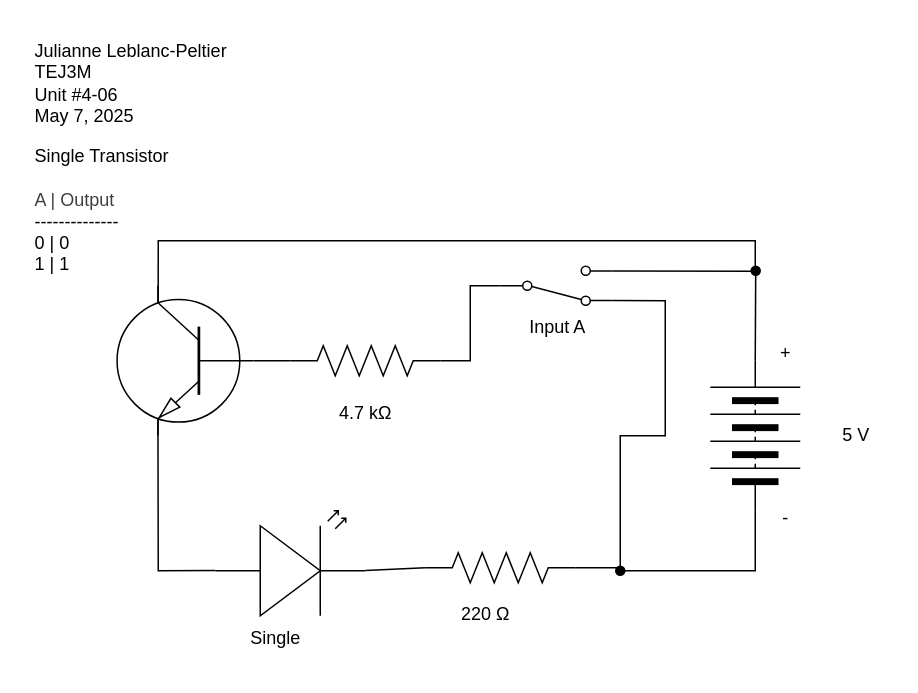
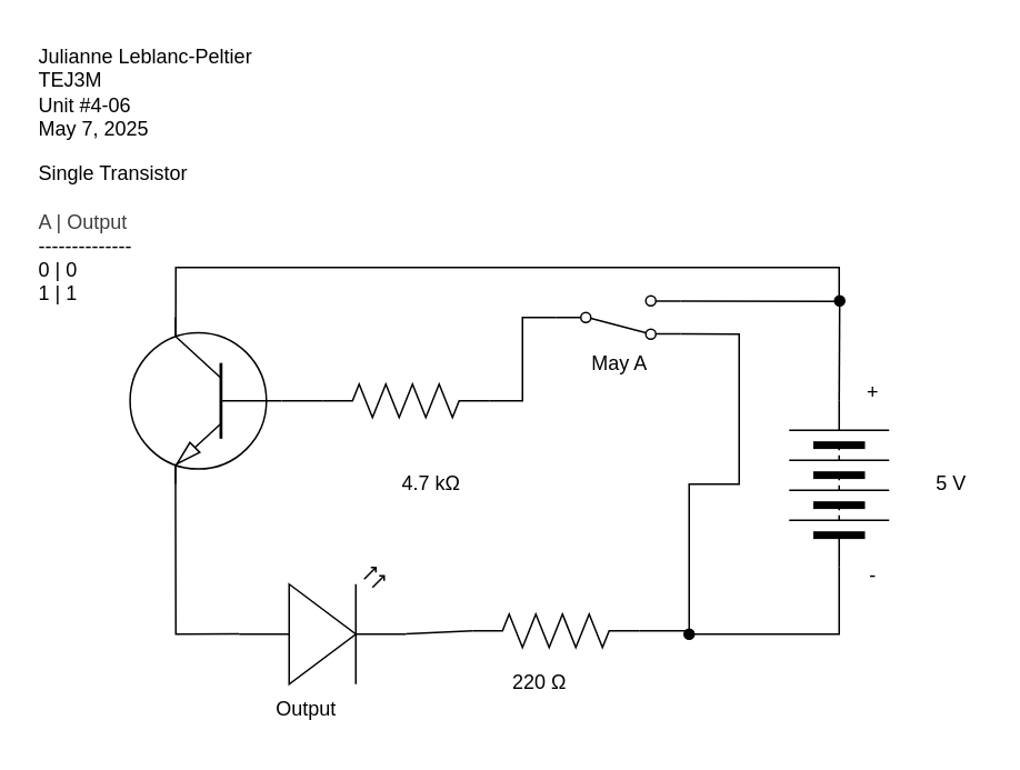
  <mxCell id="0" />
  <mxCell id="1" parent="0" />
  <mxCell id="2" style="edgeStyle=none;html=1;rounded=0;curved=0;endArrow=none;endFill=0;startArrow=oval;startFill=1;entryX=1;entryY=0.88;entryDx=0;entryDy=0;" edge="1" parent="1" target="16"><mxGeometry relative="1" as="geometry"><mxPoint x="413" y="210" as="targetPoint" /><mxPoint x="413" y="380" as="sourcePoint" /><Array as="points"><mxPoint x="413" y="290" /><mxPoint x="443" y="290" /><mxPoint x="443" y="200" /></Array></mxGeometry></mxCell>
  <mxCell id="3" style="edgeStyle=none;html=1;exitX=1;exitY=0.5;exitDx=0;exitDy=0;endArrow=oval;endFill=1;" edge="1" parent="1" source="5"><mxGeometry relative="1" as="geometry"><mxPoint x="503.308" y="180" as="targetPoint" /></mxGeometry></mxCell>
  <mxCell id="4" style="edgeStyle=none;html=1;exitX=0;exitY=0.5;exitDx=0;exitDy=0;rounded=0;curved=0;endArrow=none;endFill=0;" edge="1" parent="1" source="5"><mxGeometry relative="1" as="geometry"><mxPoint x="413" y="380" as="targetPoint" /><Array as="points"><mxPoint x="503" y="380" /></Array></mxGeometry></mxCell>
  <mxCell id="5" value="" style="pointerEvents=1;verticalLabelPosition=bottom;shadow=0;dashed=0;align=center;html=1;verticalAlign=top;shape=mxgraph.electrical.miscellaneous.batteryStack;rotation=-90;" vertex="1" parent="1"><mxGeometry x="453" y="260" width="100" height="60" as="geometry" /></mxCell>
  <mxCell id="6" value="" style="pointerEvents=1;verticalLabelPosition=bottom;shadow=0;dashed=0;align=center;html=1;verticalAlign=top;shape=mxgraph.electrical.resistors.resistor_2;rotation=-180;" vertex="1" parent="1"><mxGeometry x="193" y="230" width="100" height="20" as="geometry" /></mxCell>
  <mxCell id="7" value="" style="verticalLabelPosition=bottom;shadow=0;dashed=0;align=center;html=1;verticalAlign=top;shape=mxgraph.electrical.opto_electronics.led_2;pointerEvents=1;rotation=0;" vertex="1" parent="1"><mxGeometry x="143" y="340" width="100" height="70" as="geometry" /></mxCell>
- <mxCell id="8" value="Single" style="text;html=1;align=center;verticalAlign=middle;resizable=0;points=[];autosize=1;strokeColor=none;fillColor=none;" vertex="1" parent="1"><mxGeometry x="153" y="410" width="60" height="30" as="geometry" /></mxCell>
+ <mxCell id="8" value="Output" style="text;html=1;align=center;verticalAlign=middle;resizable=0;points=[];autosize=1;strokeColor=none;fillColor=none;" vertex="1" parent="1"><mxGeometry x="153" y="410" width="60" height="30" as="geometry" /></mxCell>
  <mxCell id="9" value="5 V" style="text;html=1;align=center;verticalAlign=middle;resizable=0;points=[];autosize=1;strokeColor=none;fillColor=none;" vertex="1" parent="1"><mxGeometry x="550" y="275" width="40" height="30" as="geometry" /></mxCell>
  <mxCell id="10" value="+" style="text;html=1;align=center;verticalAlign=middle;resizable=0;points=[];autosize=1;strokeColor=none;fillColor=none;" vertex="1" parent="1"><mxGeometry x="508" y="220" width="30" height="30" as="geometry" /></mxCell>
  <mxCell id="11" value="-" style="text;html=1;align=center;verticalAlign=middle;resizable=0;points=[];autosize=1;strokeColor=none;fillColor=none;" vertex="1" parent="1"><mxGeometry x="508" y="330" width="30" height="30" as="geometry" /></mxCell>
- <mxCell id="12" value="4.7 kΩ" style="text;html=1;align=center;verticalAlign=middle;resizable=0;points=[];autosize=1;strokeColor=none;fillColor=none;" vertex="1" parent="1"><mxGeometry x="213" y="260" width="60" height="30" as="geometry" /></mxCell>
+ <mxCell id="12" value="4.7 kΩ" style="text;html=1;align=center;verticalAlign=middle;resizable=0;points=[];autosize=1;strokeColor=none;fillColor=none;" vertex="1" parent="1"><mxGeometry x="228" y="275" width="60" height="30" as="geometry" /></mxCell>
  <mxCell id="13" value="Julianne Leblanc-Peltier&lt;div&gt;TEJ3M&lt;/div&gt;&lt;div&gt;Unit #4-06&lt;/div&gt;&lt;div&gt;May 7, 2025&lt;/div&gt;" style="text;html=1;align=left;verticalAlign=middle;resizable=0;points=[];autosize=1;strokeColor=none;fillColor=none;" vertex="1" parent="1"><mxGeometry x="20.5" y="20" width="150" height="70" as="geometry" /></mxCell>
- <mxCell id="14" value="Input A" style="text;html=1;align=center;verticalAlign=middle;resizable=0;points=[];autosize=1;strokeColor=none;fillColor=none;" vertex="1" parent="1"><mxGeometry x="340.5" y="203" width="60" height="30" as="geometry" /></mxCell>
+ <mxCell id="14" value="May A" style="text;html=1;align=center;verticalAlign=middle;resizable=0;points=[];autosize=1;strokeColor=none;fillColor=none;" vertex="1" parent="1"><mxGeometry x="340.5" y="203" width="60" height="30" as="geometry" /></mxCell>
  <mxCell id="15" style="edgeStyle=none;html=1;exitX=1;exitY=0.12;exitDx=0;exitDy=0;endArrow=none;endFill=0;" edge="1" parent="1" source="16"><mxGeometry relative="1" as="geometry"><mxPoint x="503" y="180.385" as="targetPoint" /></mxGeometry></mxCell>
  <mxCell id="16" value="" style="html=1;shape=mxgraph.electrical.electro-mechanical.twoWaySwitch;aspect=fixed;elSwitchState=2;flipV=1;" vertex="1" parent="1"><mxGeometry x="333" y="177" width="75" height="26" as="geometry" /></mxCell>
  <mxCell id="17" value="Single Transistor&lt;div&gt;&lt;span style=&quot;color: rgb(63, 63, 63); background-color: transparent;&quot;&gt;&lt;br&gt;&lt;/span&gt;&lt;/div&gt;&lt;div&gt;&lt;span style=&quot;color: rgb(63, 63, 63); background-color: transparent;&quot;&gt;A | Output&lt;/span&gt;&lt;div&gt;--------------&lt;/div&gt;&lt;div&gt;0 | 0&lt;/div&gt;&lt;div&gt;1 | 1&lt;/div&gt;&lt;/div&gt;" style="text;html=1;align=left;verticalAlign=middle;resizable=0;points=[];autosize=1;strokeColor=none;fillColor=none;" vertex="1" parent="1"><mxGeometry x="20.5" y="90" width="110" height="100" as="geometry" /></mxCell>
  <mxCell id="18" style="edgeStyle=none;html=1;exitX=0;exitY=0.5;exitDx=0;exitDy=0;entryX=0;entryY=0.5;entryDx=0;entryDy=0;entryPerimeter=0;rounded=0;curved=0;endArrow=none;endFill=0;" edge="1" parent="1" source="16" target="6"><mxGeometry relative="1" as="geometry"><Array as="points"><mxPoint x="313" y="190" /><mxPoint x="313" y="240" /></Array></mxGeometry></mxCell>
  <mxCell id="19" style="edgeStyle=none;html=1;exitX=0;exitY=0.5;exitDx=0;exitDy=0;exitPerimeter=0;endArrow=none;endFill=0;" edge="1" parent="1" source="20"><mxGeometry relative="1" as="geometry"><mxPoint x="413" y="378" as="targetPoint" /></mxGeometry></mxCell>
  <mxCell id="20" value="" style="pointerEvents=1;verticalLabelPosition=bottom;shadow=0;dashed=0;align=center;html=1;verticalAlign=top;shape=mxgraph.electrical.resistors.resistor_2;rotation=-180;" vertex="1" parent="1"><mxGeometry x="283" y="368" width="100" height="20" as="geometry" /></mxCell>
  <mxCell id="21" value="220 Ω" style="text;html=1;align=center;verticalAlign=middle;resizable=0;points=[];autosize=1;strokeColor=none;fillColor=none;" vertex="1" parent="1"><mxGeometry x="293" y="394" width="60" height="30" as="geometry" /></mxCell>
  <mxCell id="22" style="edgeStyle=none;html=1;exitX=1;exitY=0.57;exitDx=0;exitDy=0;exitPerimeter=0;entryX=1;entryY=0.5;entryDx=0;entryDy=0;entryPerimeter=0;endArrow=none;endFill=0;" edge="1" parent="1" source="7" target="20"><mxGeometry relative="1" as="geometry" /></mxCell>
  <mxCell id="23" style="edgeStyle=none;html=1;exitX=0.7;exitY=1;exitDx=0;exitDy=0;exitPerimeter=0;rounded=0;curved=0;endArrow=none;endFill=0;" edge="1" parent="1" source="24"><mxGeometry relative="1" as="geometry"><mxPoint x="503" y="180" as="targetPoint" /><Array as="points"><mxPoint x="105" y="160" /><mxPoint x="503" y="160" /></Array></mxGeometry></mxCell>
  <mxCell id="24" value="" style="verticalLabelPosition=bottom;shadow=0;dashed=0;align=center;html=1;verticalAlign=top;shape=mxgraph.electrical.transistors.npn_transistor_1;rotation=-180;flipV=1;" vertex="1" parent="1"><mxGeometry x="75.5" y="190" width="95" height="100" as="geometry" /></mxCell>
  <mxCell id="25" style="edgeStyle=none;html=1;exitX=1;exitY=0.5;exitDx=0;exitDy=0;exitPerimeter=0;entryX=0;entryY=0.5;entryDx=0;entryDy=0;entryPerimeter=0;endArrow=none;endFill=0;" edge="1" parent="1" source="6" target="24"><mxGeometry relative="1" as="geometry" /></mxCell>
  <mxCell id="26" style="edgeStyle=none;html=1;exitX=0.7;exitY=1;exitDx=0;exitDy=0;exitPerimeter=0;entryX=0;entryY=0.57;entryDx=0;entryDy=0;entryPerimeter=0;rounded=0;curved=0;endArrow=none;endFill=0;" edge="1" parent="1" source="24" target="7"><mxGeometry relative="1" as="geometry"><Array as="points"><mxPoint x="105" y="380" /></Array></mxGeometry></mxCell>
